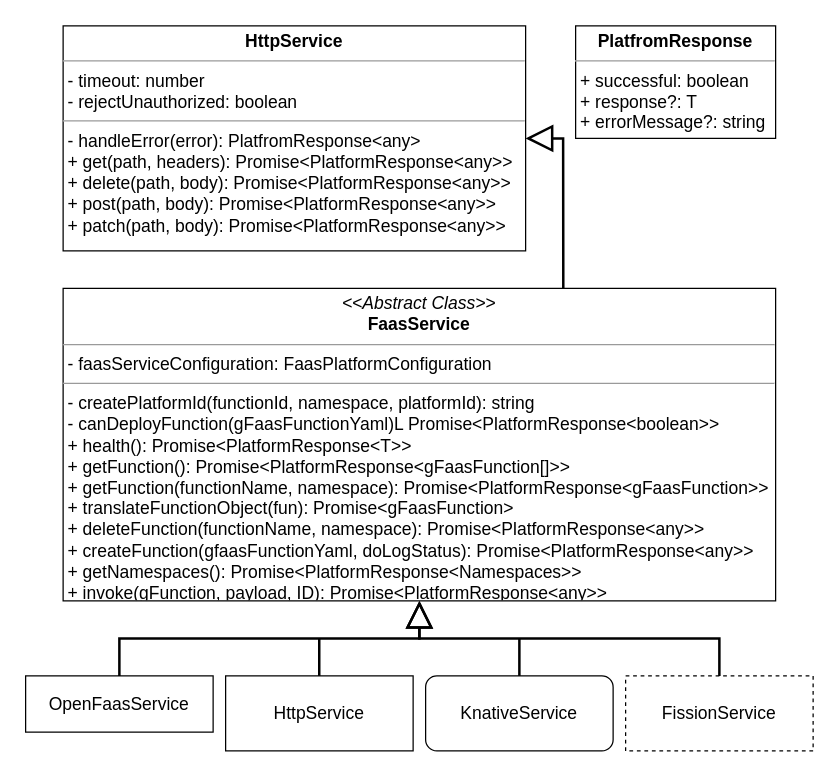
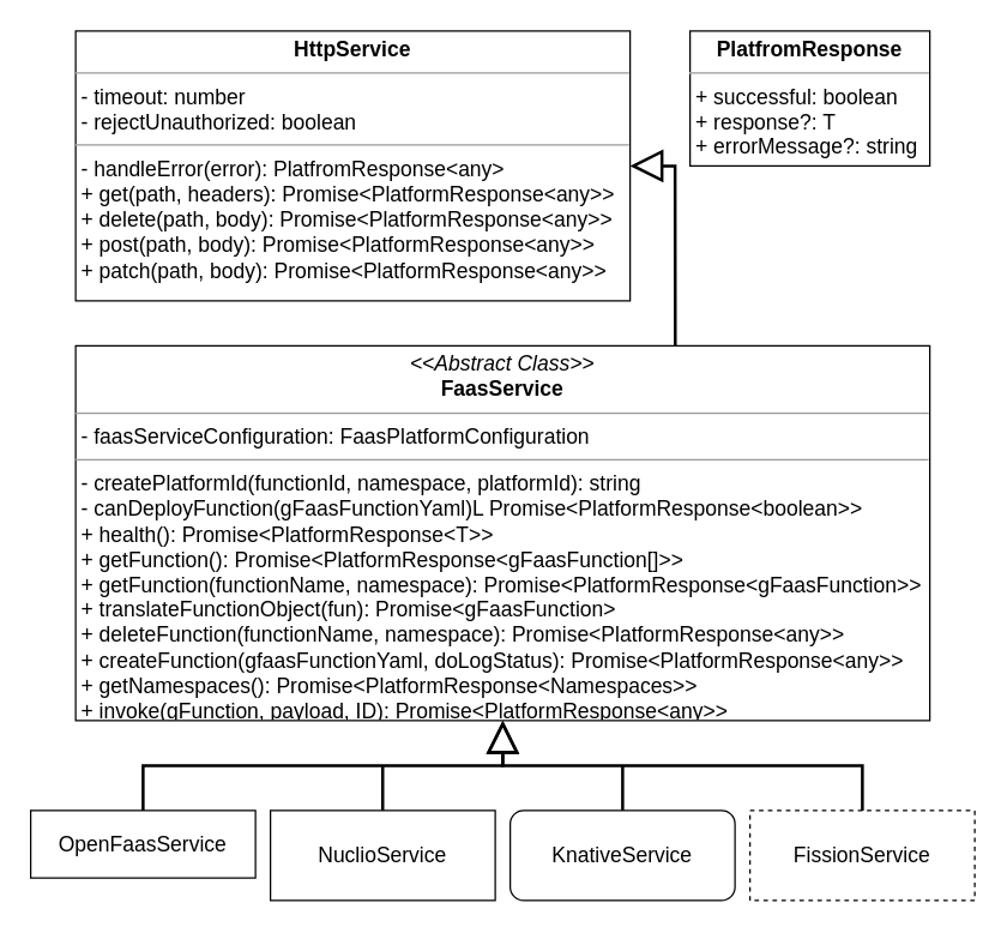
  <mxCell id="0" />
  <mxCell id="1" parent="0" />
  <mxCell id="2" value="&lt;p style=&quot;margin: 4px 0px 0px; text-align: center; font-size: 14px;&quot;&gt;&lt;font style=&quot;font-size: 14px;&quot;&gt;&lt;i&gt;&amp;lt;&amp;lt;Abstract Class&amp;gt;&amp;gt;&lt;/i&gt;&lt;br&gt;&lt;b&gt;FaasService&lt;/b&gt;&lt;/font&gt;&lt;/p&gt;&lt;hr style=&quot;font-size: 14px;&quot; size=&quot;1&quot;&gt;&lt;p style=&quot;margin: 0px 0px 0px 4px; font-size: 14px;&quot;&gt;&lt;font style=&quot;font-size: 14px;&quot;&gt;- faasServiceConfiguration:&amp;nbsp;FaasPlatformConfiguration&lt;/font&gt;&lt;/p&gt;&lt;hr style=&quot;font-size: 14px;&quot; size=&quot;1&quot;&gt;&lt;p style=&quot;margin: 0px 0px 0px 4px; font-size: 14px;&quot;&gt;&lt;font style=&quot;font-size: 14px;&quot;&gt;- createPlatformId(functionId, namespace, platformId): string&amp;nbsp;&lt;/font&gt;&lt;/p&gt;&lt;p style=&quot;margin: 0px 0px 0px 4px; font-size: 14px;&quot;&gt;&lt;font style=&quot;font-size: 14px;&quot;&gt;- canDeployFunction(gFaasFunctionYaml)L Promise&amp;lt;PlatformResponse&amp;lt;boolean&amp;gt;&amp;gt;&lt;/font&gt;&lt;/p&gt;&lt;p style=&quot;margin: 0px 0px 0px 4px; font-size: 14px;&quot;&gt;&lt;font style=&quot;font-size: 14px;&quot;&gt;+ health(): Promise&amp;lt;PlatformResponse&amp;lt;T&amp;gt;&amp;gt;&lt;br&gt;+ getFunction(): Promise&amp;lt;PlatformResponse&amp;lt;gFaasFunction[]&amp;gt;&amp;gt;&lt;/font&gt;&lt;/p&gt;&lt;p style=&quot;margin: 0px 0px 0px 4px; font-size: 14px;&quot;&gt;&lt;font style=&quot;font-size: 14px;&quot;&gt;+ getFunction(functionName, namespace): Promise&amp;lt;PlatformResponse&amp;lt;gFaasFunction&amp;gt;&amp;gt;&lt;/font&gt;&lt;/p&gt;&lt;p style=&quot;margin: 0px 0px 0px 4px; font-size: 14px;&quot;&gt;&lt;font style=&quot;font-size: 14px;&quot;&gt;+ translateFunctionObject(fun): Promise&amp;lt;gFaasFunction&amp;gt;&lt;/font&gt;&lt;/p&gt;&lt;p style=&quot;margin: 0px 0px 0px 4px; font-size: 14px;&quot;&gt;&lt;font style=&quot;font-size: 14px;&quot;&gt;+ deleteFunction(functionName, namespace): Promise&amp;lt;PlatformResponse&amp;lt;any&amp;gt;&amp;gt;&lt;/font&gt;&lt;/p&gt;&lt;p style=&quot;margin: 0px 0px 0px 4px; font-size: 14px;&quot;&gt;&lt;font style=&quot;font-size: 14px;&quot;&gt;+ createFunction(gfaasFunctionYaml, doLogStatus): Promise&amp;lt;PlatformResponse&amp;lt;any&amp;gt;&amp;gt;&lt;/font&gt;&lt;/p&gt;&lt;p style=&quot;margin: 0px 0px 0px 4px; font-size: 14px;&quot;&gt;&lt;font style=&quot;font-size: 14px;&quot;&gt;+ getNamespaces(): Promise&amp;lt;PlatformResponse&amp;lt;Namespaces&amp;gt;&amp;gt;&lt;/font&gt;&lt;/p&gt;&lt;p style=&quot;margin: 0px 0px 0px 4px; font-size: 14px;&quot;&gt;&lt;font style=&quot;font-size: 14px;&quot;&gt;+ invoke(gFunction, payload, ID): Promise&amp;lt;PlatformResponse&amp;lt;any&amp;gt;&amp;gt;&lt;/font&gt;&lt;/p&gt;" style="verticalAlign=top;align=left;overflow=fill;fontSize=12;fontFamily=Helvetica;html=1;whiteSpace=wrap;" parent="1" vertex="1"><mxGeometry x="50" y="230" width="570" height="250" as="geometry" /></mxCell>
  <mxCell id="3" value="&lt;font style=&quot;font-size: 14px;&quot;&gt;OpenFaasService&lt;/font&gt;" style="html=1;whiteSpace=wrap;" parent="1" vertex="1"><mxGeometry x="20" y="540" width="150" height="45" as="geometry" /></mxCell>
  <mxCell id="4" value="&lt;font style=&quot;font-size: 14px;&quot;&gt;FissionService&lt;/font&gt;" style="html=1;whiteSpace=wrap;dashed=1;" parent="1" vertex="1"><mxGeometry x="500" y="540" width="150" height="60" as="geometry" /></mxCell>
- <mxCell id="5" value="&lt;font style=&quot;font-size: 14px;&quot;&gt;HttpService&lt;/font&gt;" style="html=1;whiteSpace=wrap;" parent="1" vertex="1"><mxGeometry x="180" y="540" width="150" height="60" as="geometry" /></mxCell>
+ <mxCell id="5" value="&lt;font style=&quot;font-size: 14px;&quot;&gt;NuclioService&lt;/font&gt;" style="html=1;whiteSpace=wrap;" parent="1" vertex="1"><mxGeometry x="180" y="540" width="150" height="60" as="geometry" /></mxCell>
  <mxCell id="6" value="&lt;font style=&quot;font-size: 14px;&quot;&gt;KnativeService&lt;/font&gt;" style="html=1;whiteSpace=wrap;rounded=1;" parent="1" vertex="1"><mxGeometry x="340" y="540" width="150" height="60" as="geometry" /></mxCell>
  <mxCell id="7" value="" style="endArrow=block;html=1;rounded=0;entryX=0.5;entryY=1;entryDx=0;entryDy=0;exitX=0.5;exitY=0;exitDx=0;exitDy=0;endFill=0;endSize=17;strokeWidth=2;" parent="1" source="3" target="2" edge="1"><mxGeometry width="50" height="50" relative="1" as="geometry"><mxPoint x="300" y="500" as="sourcePoint" /><mxPoint x="350" y="450" as="targetPoint" /><Array as="points"><mxPoint x="95" y="510" /><mxPoint x="335" y="510" /></Array></mxGeometry></mxCell>
  <mxCell id="8" value="" style="endArrow=block;html=1;rounded=0;entryX=0.5;entryY=1;entryDx=0;entryDy=0;exitX=0.5;exitY=0;exitDx=0;exitDy=0;endFill=0;endSize=17;strokeWidth=2;" parent="1" source="4" target="2" edge="1"><mxGeometry width="50" height="50" relative="1" as="geometry"><mxPoint x="340" y="700" as="sourcePoint" /><mxPoint x="580" y="640" as="targetPoint" /><Array as="points"><mxPoint x="575" y="510" /><mxPoint x="335" y="510" /></Array></mxGeometry></mxCell>
  <mxCell id="9" value="" style="endArrow=none;html=1;rounded=0;strokeWidth=2;entryX=0.5;entryY=0;entryDx=0;entryDy=0;" parent="1" target="6" edge="1"><mxGeometry width="50" height="50" relative="1" as="geometry"><mxPoint x="415" y="510" as="sourcePoint" /><mxPoint x="400" y="600" as="targetPoint" /></mxGeometry></mxCell>
  <mxCell id="10" value="" style="endArrow=none;html=1;rounded=0;strokeWidth=2;entryX=0.5;entryY=0;entryDx=0;entryDy=0;" parent="1" edge="1"><mxGeometry width="50" height="50" relative="1" as="geometry"><mxPoint x="254.9" y="510" as="sourcePoint" /><mxPoint x="254.9" y="540" as="targetPoint" /></mxGeometry></mxCell>
  <mxCell id="11" value="&lt;p style=&quot;margin: 4px 0px 0px; text-align: center; font-size: 14px;&quot;&gt;&lt;font style=&quot;font-size: 14px;&quot;&gt;&lt;b&gt;HttpService&lt;/b&gt;&lt;/font&gt;&lt;/p&gt;&lt;hr style=&quot;font-size: 14px;&quot; size=&quot;1&quot;&gt;&lt;p style=&quot;margin: 0px 0px 0px 4px; font-size: 14px;&quot;&gt;&lt;font style=&quot;font-size: 14px;&quot;&gt;- timeout: number&lt;/font&gt;&lt;/p&gt;&lt;p style=&quot;margin: 0px 0px 0px 4px; font-size: 14px;&quot;&gt;&lt;font style=&quot;font-size: 14px;&quot;&gt;-&amp;nbsp;&lt;/font&gt;rejectUnauthorized: boolean&lt;/p&gt;&lt;hr style=&quot;font-size: 14px;&quot; size=&quot;1&quot;&gt;&lt;p style=&quot;margin: 0px 0px 0px 4px; font-size: 14px;&quot;&gt;- handleError(error): PlatfromResponse&amp;lt;any&amp;gt;&lt;/p&gt;&lt;p style=&quot;margin: 0px 0px 0px 4px; font-size: 14px;&quot;&gt;+ get(path, headers): Promise&amp;lt;PlatformResponse&amp;lt;any&amp;gt;&amp;gt;&lt;/p&gt;&lt;p style=&quot;margin: 0px 0px 0px 4px; font-size: 14px;&quot;&gt;+ delete(path, body): Promise&amp;lt;PlatformResponse&amp;lt;any&amp;gt;&amp;gt;&lt;br&gt;&lt;/p&gt;&lt;p style=&quot;margin: 0px 0px 0px 4px; font-size: 14px;&quot;&gt;+ post(path, body): Promise&amp;lt;PlatformResponse&amp;lt;any&amp;gt;&amp;gt;&lt;/p&gt;&lt;p style=&quot;margin: 0px 0px 0px 4px; font-size: 14px;&quot;&gt;+ patch(path, body): Promise&amp;lt;PlatformResponse&amp;lt;any&amp;gt;&amp;gt;&lt;/p&gt;&lt;span style=&quot;font-size: 14px;&quot;&gt;&amp;nbsp;&lt;br&gt;&lt;/span&gt;" style="verticalAlign=top;align=left;overflow=fill;fontSize=12;fontFamily=Helvetica;html=1;whiteSpace=wrap;" parent="1" vertex="1"><mxGeometry x="50" y="20" width="370" height="180" as="geometry" /></mxCell>
  <mxCell id="12" value="" style="endArrow=block;html=1;rounded=0;entryX=1;entryY=0.5;entryDx=0;entryDy=0;endFill=0;endSize=17;strokeWidth=2;exitX=0.702;exitY=0;exitDx=0;exitDy=0;exitPerimeter=0;" parent="1" source="2" target="11" edge="1"><mxGeometry width="50" height="50" relative="1" as="geometry"><mxPoint x="450" y="220" as="sourcePoint" /><mxPoint x="590" y="220" as="targetPoint" /><Array as="points"><mxPoint x="450" y="110" /></Array></mxGeometry></mxCell>
  <mxCell id="13" value="&lt;p style=&quot;margin: 4px 0px 0px; text-align: center; font-size: 14px;&quot;&gt;&lt;font style=&quot;font-size: 14px;&quot;&gt;&lt;b&gt;PlatfromResponse&lt;/b&gt;&lt;/font&gt;&lt;/p&gt;&lt;hr style=&quot;font-size: 14px;&quot; size=&quot;1&quot;&gt;&lt;p style=&quot;margin: 0px 0px 0px 4px; font-size: 14px;&quot;&gt;&lt;font style=&quot;font-size: 14px;&quot;&gt;+ successful: boolean&lt;/font&gt;&lt;/p&gt;&lt;p style=&quot;margin: 0px 0px 0px 4px; font-size: 14px;&quot;&gt;+ response?: T&lt;/p&gt;&lt;p style=&quot;margin: 0px 0px 0px 4px; font-size: 14px;&quot;&gt;+ errorMessage?: string&lt;/p&gt;&lt;span style=&quot;font-size: 14px;&quot;&gt;&amp;nbsp;&lt;br&gt;&lt;/span&gt;" style="verticalAlign=top;align=left;overflow=fill;fontSize=12;fontFamily=Helvetica;html=1;whiteSpace=wrap;" parent="1" vertex="1"><mxGeometry x="460" y="20" width="160" height="90" as="geometry" /></mxCell>
